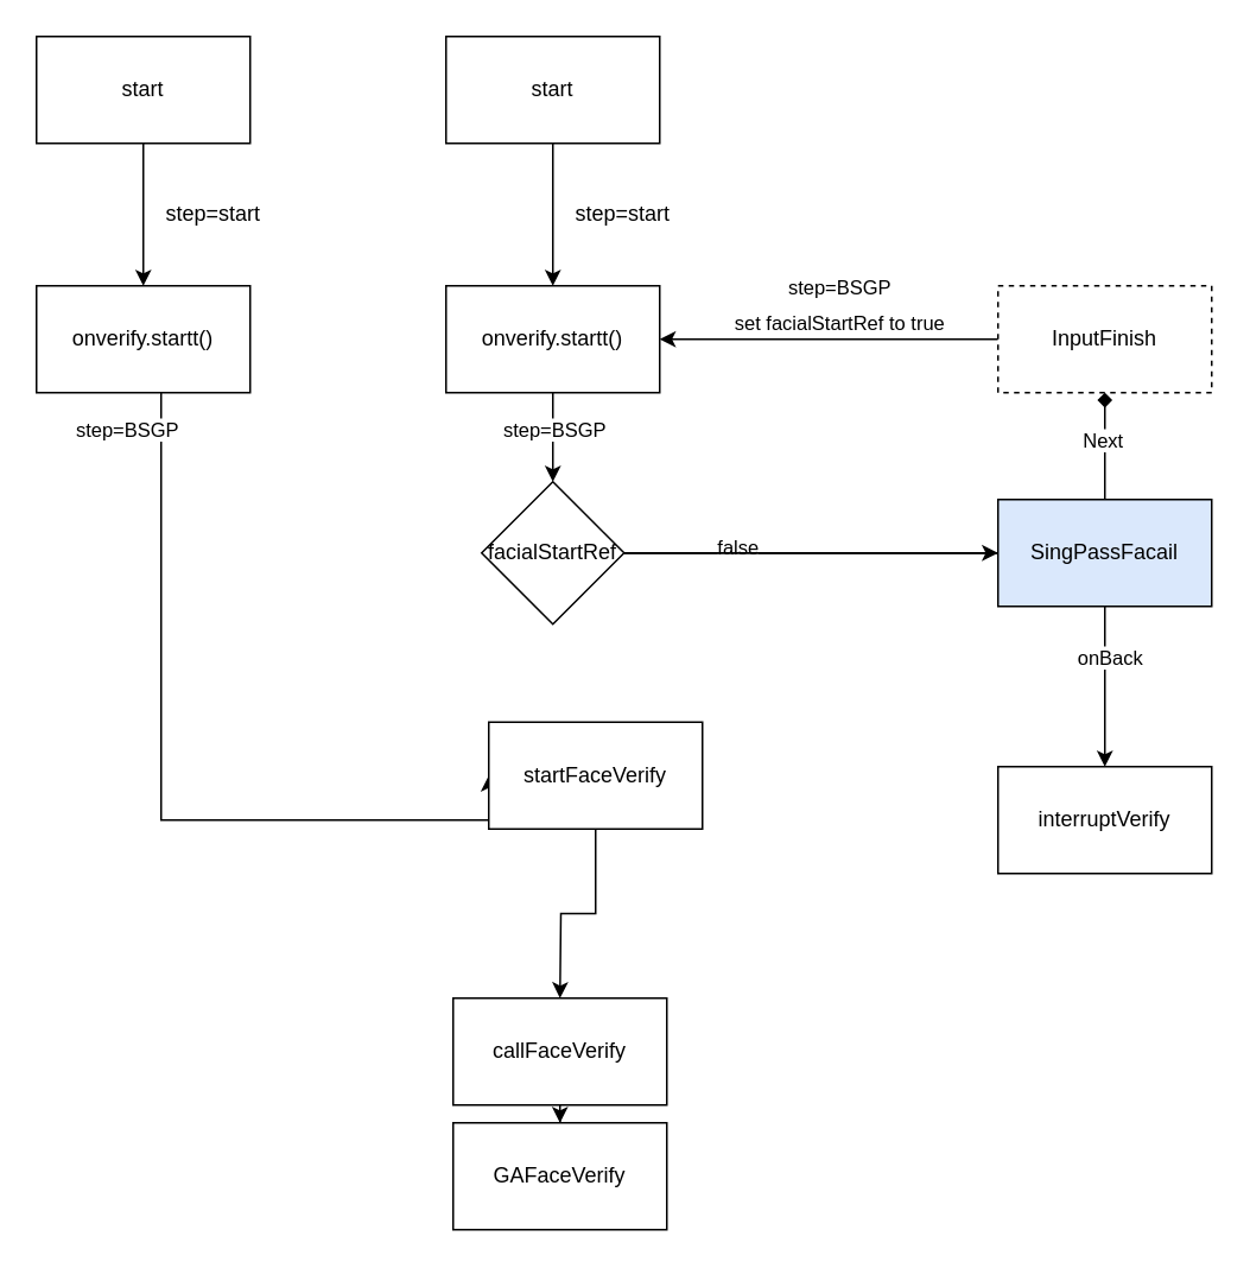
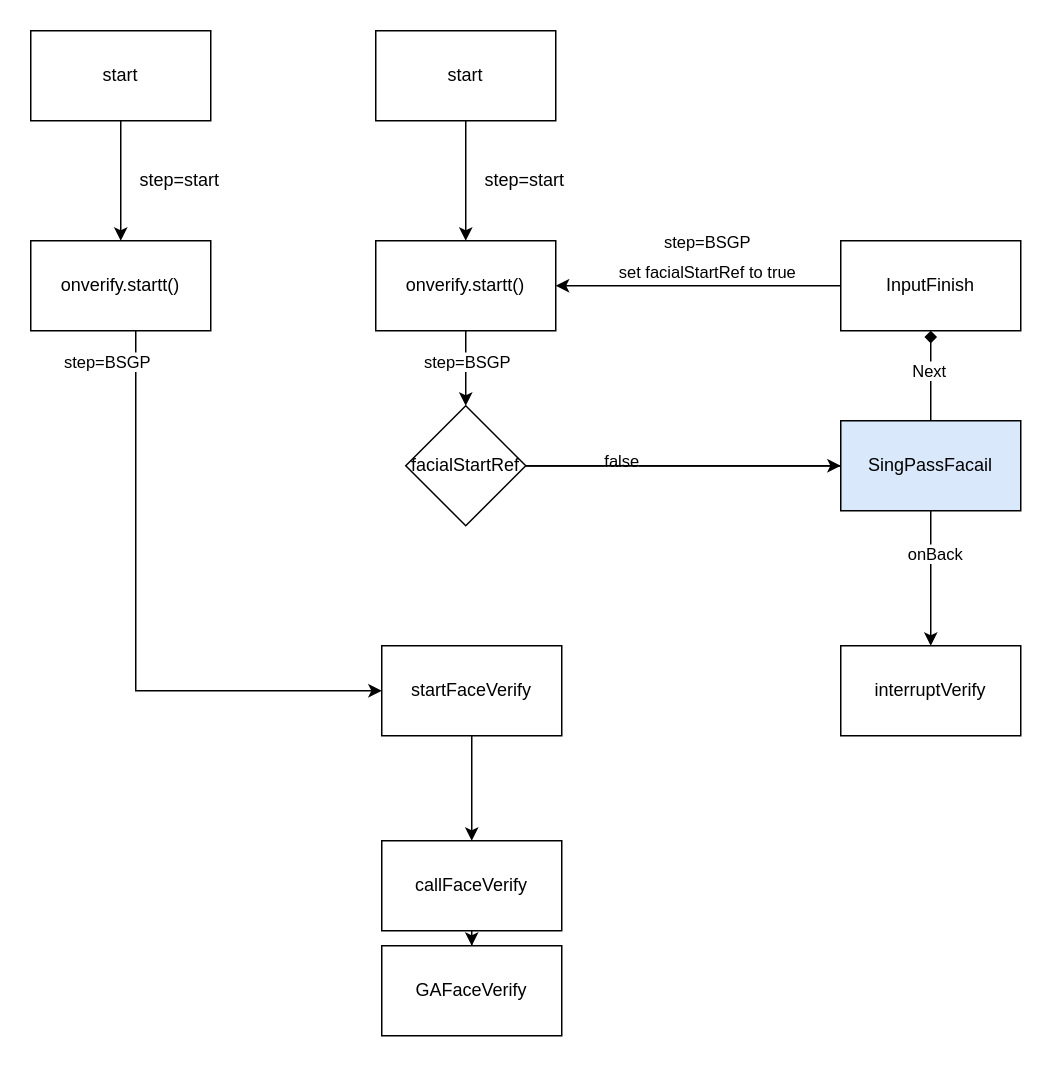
  <mxCell id="0" />
  <mxCell id="1" parent="0" />
  <mxCell id="2" value="" style="edgeStyle=orthogonalEdgeStyle;rounded=0;orthogonalLoop=1;jettySize=auto;html=1;" edge="1" parent="1" source="3" target="5"><mxGeometry relative="1" as="geometry" /></mxCell>
  <mxCell id="3" value="start" style="rounded=0;whiteSpace=wrap;html=1;" vertex="1" parent="1"><mxGeometry x="20" y="20" width="120" height="60" as="geometry" /></mxCell>
  <mxCell id="4" style="edgeStyle=orthogonalEdgeStyle;rounded=0;orthogonalLoop=1;jettySize=auto;html=1;entryX=0;entryY=0.5;entryDx=0;entryDy=0;" edge="1" parent="1" source="5" target="18"><mxGeometry relative="1" as="geometry"><mxPoint x="80" y="280" as="targetPoint" /><Array as="points"><mxPoint x="90" y="460" /></Array></mxGeometry></mxCell>
  <mxCell id="5" value="onverify.startt()" style="rounded=0;whiteSpace=wrap;html=1;" vertex="1" parent="1"><mxGeometry x="20" y="160" width="120" height="60" as="geometry" /></mxCell>
  <mxCell id="6" value="step=start" style="text;html=1;align=center;verticalAlign=middle;resizable=0;points=[];autosize=1;strokeColor=none;fillColor=none;" vertex="1" parent="1"><mxGeometry x="84" y="110" width="70" height="20" as="geometry" /></mxCell>
  <mxCell id="7" value="" style="edgeStyle=orthogonalEdgeStyle;rounded=0;orthogonalLoop=1;jettySize=auto;html=1;" edge="1" source="8" target="9" parent="1"><mxGeometry relative="1" as="geometry" /></mxCell>
  <mxCell id="8" value="start" style="rounded=0;whiteSpace=wrap;html=1;" vertex="1" parent="1"><mxGeometry x="250" y="20" width="120" height="60" as="geometry" /></mxCell>
  <mxCell id="9" value="onverify.startt()" style="rounded=0;whiteSpace=wrap;html=1;" vertex="1" parent="1"><mxGeometry x="250" y="160" width="120" height="60" as="geometry" /></mxCell>
  <mxCell id="10" value="step=start" style="text;html=1;align=center;verticalAlign=middle;resizable=0;points=[];autosize=1;strokeColor=none;fillColor=none;" vertex="1" parent="1"><mxGeometry x="314" y="110" width="70" height="20" as="geometry" /></mxCell>
  <mxCell id="11" value="" style="edgeStyle=orthogonalEdgeStyle;rounded=0;orthogonalLoop=1;jettySize=auto;html=1;exitX=0.5;exitY=1;exitDx=0;exitDy=0;" edge="1" parent="1" source="9" target="30"><mxGeometry relative="1" as="geometry"><mxPoint x="90" y="230" as="sourcePoint" /><mxPoint x="310" y="310" as="targetPoint" /><Array as="points"><mxPoint x="310" y="260" /></Array></mxGeometry></mxCell>
  <mxCell id="12" value="step=BSGP" style="edgeLabel;html=1;align=center;verticalAlign=middle;resizable=0;points=[];" vertex="1" connectable="0" parent="11"><mxGeometry x="-0.375" y="3" relative="1" as="geometry"><mxPoint x="-3" y="4" as="offset" /></mxGeometry></mxCell>
  <mxCell id="13" value="step=BSGP" style="edgeLabel;html=1;align=center;verticalAlign=middle;resizable=0;points=[];" vertex="1" connectable="0" parent="11"><mxGeometry x="-0.375" y="3" relative="1" as="geometry"><mxPoint x="157" y="-76" as="offset" /></mxGeometry></mxCell>
  <mxCell id="14" value="" style="edgeStyle=orthogonalEdgeStyle;rounded=0;orthogonalLoop=1;jettySize=auto;html=1;" edge="1" parent="1" source="30" target="32"><mxGeometry relative="1" as="geometry" /></mxCell>
  <mxCell id="15" value="false" style="edgeLabel;html=1;align=center;verticalAlign=middle;resizable=0;points=[];" vertex="1" connectable="0" parent="14"><mxGeometry x="-0.4" y="4" relative="1" as="geometry"><mxPoint as="offset" /></mxGeometry></mxCell>
  <mxCell id="16" value="step=BSGP" style="edgeLabel;html=1;align=center;verticalAlign=middle;resizable=0;points=[];" vertex="1" connectable="0" parent="1"><mxGeometry x="70" y="240" as="geometry" /></mxCell>
  <mxCell id="17" style="edgeStyle=orthogonalEdgeStyle;rounded=0;orthogonalLoop=1;jettySize=auto;html=1;" edge="1" parent="1" source="18"><mxGeometry relative="1" as="geometry"><mxPoint x="314" y="560" as="targetPoint" /></mxGeometry></mxCell>
- <mxCell id="18" value="startFaceVerify" style="rounded=0;whiteSpace=wrap;html=1;" vertex="1" parent="1"><mxGeometry x="274" y="405" width="120" height="60" as="geometry" /></mxCell>
+ <mxCell id="18" value="startFaceVerify" style="rounded=0;whiteSpace=wrap;html=1;" vertex="1" parent="1"><mxGeometry x="254" y="430" width="120" height="60" as="geometry" /></mxCell>
  <mxCell id="19" value="" style="edgeStyle=orthogonalEdgeStyle;rounded=0;orthogonalLoop=1;jettySize=auto;html=1;" edge="1" parent="1" source="20" target="21"><mxGeometry relative="1" as="geometry" /></mxCell>
  <mxCell id="20" value="callFaceVerify" style="rounded=0;whiteSpace=wrap;html=1;" vertex="1" parent="1"><mxGeometry x="254" y="560" width="120" height="60" as="geometry" /></mxCell>
  <mxCell id="21" value="GAFaceVerify" style="rounded=0;whiteSpace=wrap;html=1;" vertex="1" parent="1"><mxGeometry x="254" y="630" width="120" height="60" as="geometry" /></mxCell>
  <mxCell id="22" value="" style="edgeStyle=orthogonalEdgeStyle;rounded=0;orthogonalLoop=1;jettySize=auto;html=1;" edge="1" parent="1" source="32" target="26"><mxGeometry relative="1" as="geometry" /></mxCell>
  <mxCell id="23" value="onBack" style="edgeLabel;html=1;align=center;verticalAlign=middle;resizable=0;points=[];" vertex="1" connectable="0" parent="22"><mxGeometry x="-0.369" y="2" relative="1" as="geometry"><mxPoint as="offset" /></mxGeometry></mxCell>
  <mxCell id="24" value="" style="edgeStyle=orthogonalEdgeStyle;rounded=0;orthogonalLoop=1;jettySize=auto;html=1;startArrow=none;endArrow=diamond;" edge="1" parent="1" source="32" target="29"><mxGeometry relative="1" as="geometry" /></mxCell>
  <mxCell id="25" value="Next" style="edgeLabel;html=1;align=center;verticalAlign=middle;resizable=0;points=[];" vertex="1" connectable="0" parent="24"><mxGeometry x="0.175" y="2" relative="1" as="geometry"><mxPoint y="1" as="offset" /></mxGeometry></mxCell>
  <mxCell id="26" value="interruptVerify" style="whiteSpace=wrap;html=1;" vertex="1" parent="1"><mxGeometry x="560" y="430" width="120" height="60" as="geometry" /></mxCell>
  <mxCell id="27" value="" style="edgeStyle=orthogonalEdgeStyle;rounded=0;orthogonalLoop=1;jettySize=auto;html=1;entryX=1;entryY=0.5;entryDx=0;entryDy=0;" edge="1" parent="1" source="29" target="9"><mxGeometry relative="1" as="geometry"><mxPoint x="510" y="365" as="targetPoint" /><Array as="points"><mxPoint x="510" y="190" /></Array></mxGeometry></mxCell>
  <mxCell id="28" value="set facialStartRef to true" style="edgeLabel;html=1;align=center;verticalAlign=middle;resizable=0;points=[];" vertex="1" connectable="0" parent="27"><mxGeometry x="-0.286" y="-2" relative="1" as="geometry"><mxPoint x="-22" y="-8" as="offset" /></mxGeometry></mxCell>
- <mxCell id="29" value="InputFinish" style="whiteSpace=wrap;html=1;dashed=1;" vertex="1" parent="1"><mxGeometry x="560" y="160" width="120" height="60" as="geometry" /></mxCell>
+ <mxCell id="29" value="InputFinish" style="whiteSpace=wrap;html=1;" vertex="1" parent="1"><mxGeometry x="560" y="160" width="120" height="60" as="geometry" /></mxCell>
  <mxCell id="30" value="facialStartRef" style="rhombus;whiteSpace=wrap;html=1;" vertex="1" parent="1"><mxGeometry x="270" y="270" width="80" height="80" as="geometry" /></mxCell>
  <mxCell id="31" value="" style="edgeStyle=orthogonalEdgeStyle;rounded=0;orthogonalLoop=1;jettySize=auto;html=1;endArrow=none;" edge="1" parent="1" source="32" target="30"><mxGeometry relative="1" as="geometry"><mxPoint x="370" y="475" as="sourcePoint" /><mxPoint x="520" y="100" as="targetPoint" /></mxGeometry></mxCell>
  <mxCell id="32" value="SingPassFacail" style="whiteSpace=wrap;html=1;fillColor=#dae8fc;" vertex="1" parent="1"><mxGeometry x="560" y="280" width="120" height="60" as="geometry" /></mxCell>
  <mxCell id="33" value="" style="edgeStyle=orthogonalEdgeStyle;rounded=0;orthogonalLoop=1;jettySize=auto;html=1;startArrow=none;endArrow=none;" edge="1" parent="1" source="30" target="32"><mxGeometry relative="1" as="geometry"><mxPoint x="350" y="310" as="sourcePoint" /><mxPoint x="820" y="140" as="targetPoint" /></mxGeometry></mxCell>
